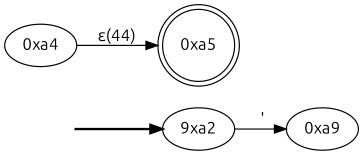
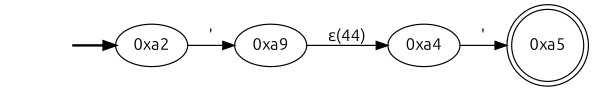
  digraph {
    fontname=Ubuntu
    rankdir=LR
    node [fontname=Ubuntu]
    edge [fontname=Ubuntu]
    fake [style=invisible]
-   "0xa2" [root=true label="9xa2"]
+   "0xa2" [root=true]
    n3 [label="0xa9"]
    "0xa4"
    "0xa5" [shape=doublecircle]
    fake -> "0xa2" [style=bold]
    "0xa2" -> n3 [label="'"]
-   "0xa4" -> "0xa5" [label="ε(44)"]
+   n3 -> "0xa4" [label="ε(44)"]
+   "0xa4" -> "0xa5" [label="'"]
  }
